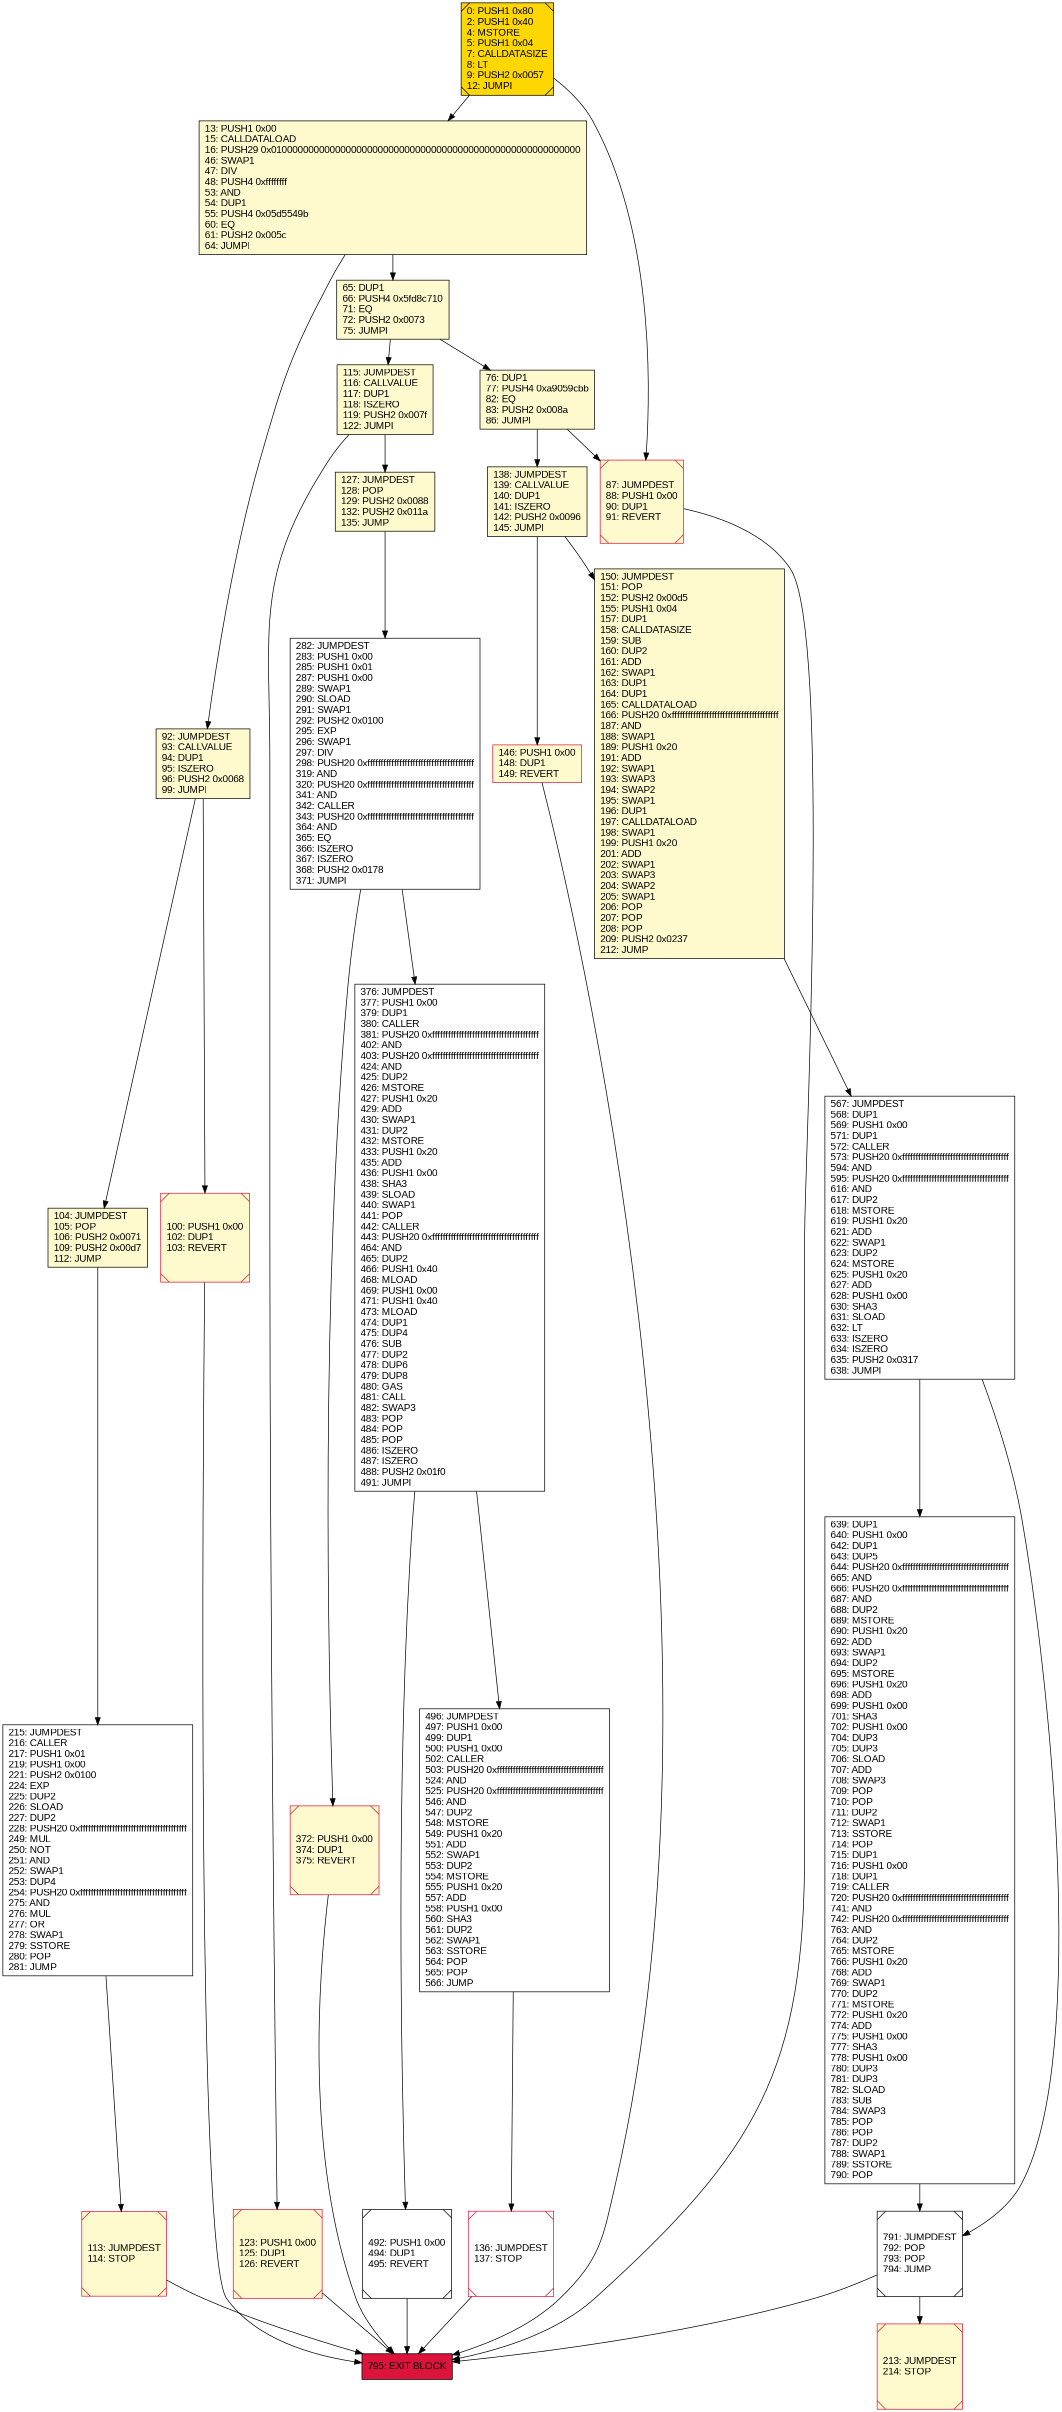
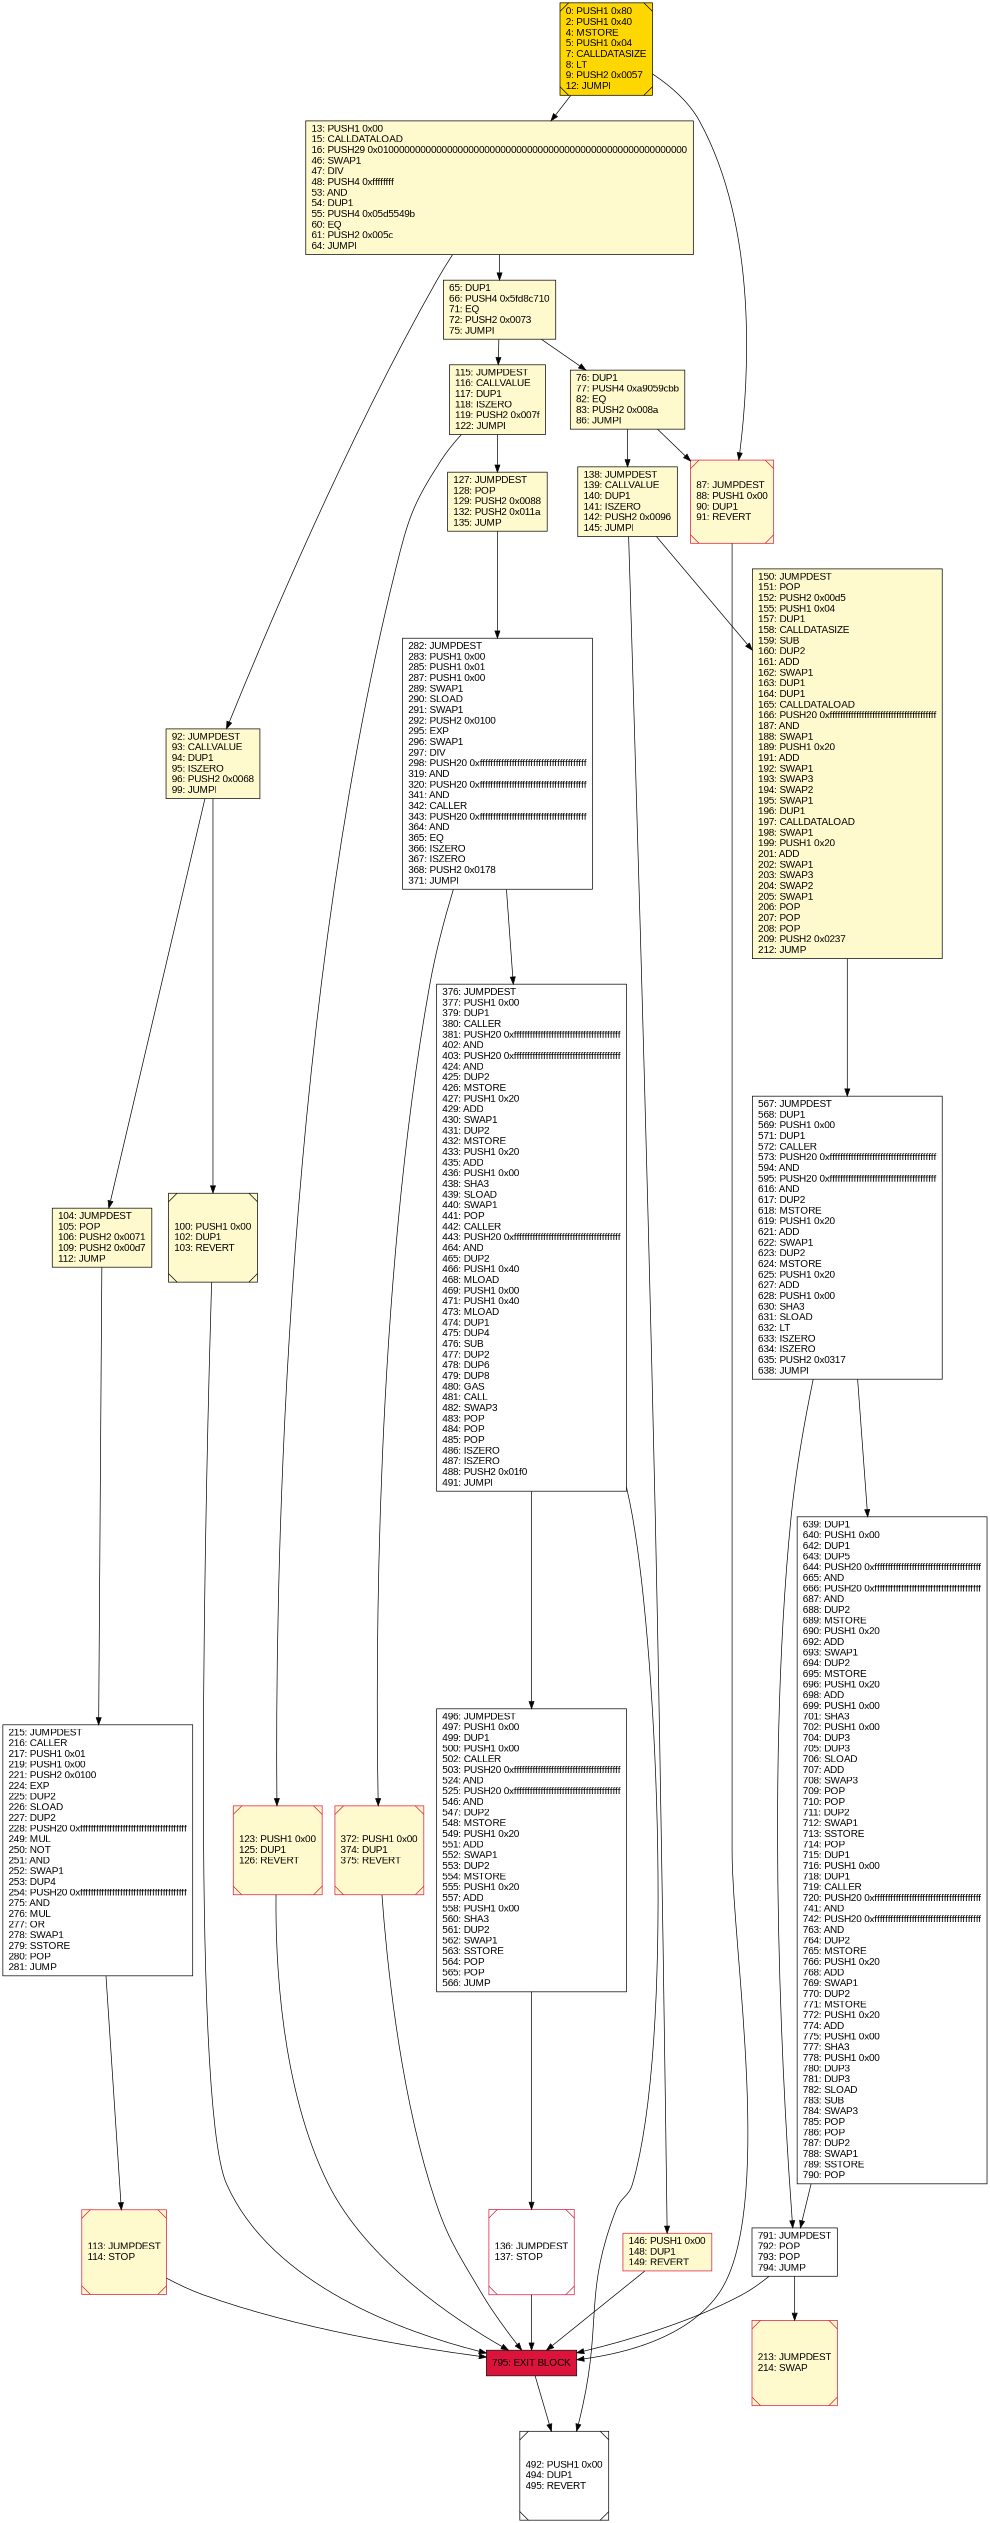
  digraph {
    rankdir=UD
    node [color=black fillcolor=lemonchiffon fontcolor=black fontname=arial shape=box style=filled]
-   n1 [color=crimson label="213: JUMPDEST\l214: STOP\l" shape=Msquare]
+   n1 [color=crimson label="213: JUMPDEST\l214: SWAP\l" shape=Msquare]
    n2 [fillcolor=crimson label="795: EXIT BLOCK\l"]
    n3 [label="127: JUMPDEST\l128: POP\l129: PUSH2 0x0088\l132: PUSH2 0x011a\l135: JUMP\l"]
    n4 [fillcolor=white label="282: JUMPDEST\l283: PUSH1 0x00\l285: PUSH1 0x01\l287: PUSH1 0x00\l289: SWAP1\l290: SLOAD\l291: SWAP1\l292: PUSH2 0x0100\l295: EXP\l296: SWAP1\l297: DIV\l298: PUSH20 0xffffffffffffffffffffffffffffffffffffffff\l319: AND\l320: PUSH20 0xffffffffffffffffffffffffffffffffffffffff\l341: AND\l342: CALLER\l343: PUSH20 0xffffffffffffffffffffffffffffffffffffffff\l364: AND\l365: EQ\l366: ISZERO\l367: ISZERO\l368: PUSH2 0x0178\l371: JUMPI\l"]
    n5 [color=crimson label="372: PUSH1 0x00\l374: DUP1\l375: REVERT\l" shape=Msquare]
    n6 [fillcolor=white label="376: JUMPDEST\l377: PUSH1 0x00\l379: DUP1\l380: CALLER\l381: PUSH20 0xffffffffffffffffffffffffffffffffffffffff\l402: AND\l403: PUSH20 0xffffffffffffffffffffffffffffffffffffffff\l424: AND\l425: DUP2\l426: MSTORE\l427: PUSH1 0x20\l429: ADD\l430: SWAP1\l431: DUP2\l432: MSTORE\l433: PUSH1 0x20\l435: ADD\l436: PUSH1 0x00\l438: SHA3\l439: SLOAD\l440: SWAP1\l441: POP\l442: CALLER\l443: PUSH20 0xffffffffffffffffffffffffffffffffffffffff\l464: AND\l465: DUP2\l466: PUSH1 0x40\l468: MLOAD\l469: PUSH1 0x00\l471: PUSH1 0x40\l473: MLOAD\l474: DUP1\l475: DUP4\l476: SUB\l477: DUP2\l478: DUP6\l479: DUP8\l480: GAS\l481: CALL\l482: SWAP3\l483: POP\l484: POP\l485: POP\l486: ISZERO\l487: ISZERO\l488: PUSH2 0x01f0\l491: JUMPI\l"]
    n7 [label="76: DUP1\l77: PUSH4 0xa9059cbb\l82: EQ\l83: PUSH2 0x008a\l86: JUMPI\l"]
    n8 [color=crimson label="87: JUMPDEST\l88: PUSH1 0x00\l90: DUP1\l91: REVERT\l" shape=Msquare]
    n9 [label="138: JUMPDEST\l139: CALLVALUE\l140: DUP1\l141: ISZERO\l142: PUSH2 0x0096\l145: JUMPI\l"]
    n10 [color=crimson label="146: PUSH1 0x00\l148: DUP1\l149: REVERT\l"]
    n11 [label="150: JUMPDEST\l151: POP\l152: PUSH2 0x00d5\l155: PUSH1 0x04\l157: DUP1\l158: CALLDATASIZE\l159: SUB\l160: DUP2\l161: ADD\l162: SWAP1\l163: DUP1\l164: DUP1\l165: CALLDATALOAD\l166: PUSH20 0xffffffffffffffffffffffffffffffffffffffff\l187: AND\l188: SWAP1\l189: PUSH1 0x20\l191: ADD\l192: SWAP1\l193: SWAP3\l194: SWAP2\l195: SWAP1\l196: DUP1\l197: CALLDATALOAD\l198: SWAP1\l199: PUSH1 0x20\l201: ADD\l202: SWAP1\l203: SWAP3\l204: SWAP2\l205: SWAP1\l206: POP\l207: POP\l208: POP\l209: PUSH2 0x0237\l212: JUMP\l"]
-   n12 [color=crimson label="100: PUSH1 0x00\l102: DUP1\l103: REVERT\l" shape=Msquare]
+   n12 [label="100: PUSH1 0x00\l102: DUP1\l103: REVERT\l" shape=Msquare]
    n13 [fillcolor=white label="492: PUSH1 0x00\l494: DUP1\l495: REVERT\l" shape=Msquare]
    n14 [label="104: JUMPDEST\l105: POP\l106: PUSH2 0x0071\l109: PUSH2 0x00d7\l112: JUMP\l"]
    n15 [fillcolor=white label="215: JUMPDEST\l216: CALLER\l217: PUSH1 0x01\l219: PUSH1 0x00\l221: PUSH2 0x0100\l224: EXP\l225: DUP2\l226: SLOAD\l227: DUP2\l228: PUSH20 0xffffffffffffffffffffffffffffffffffffffff\l249: MUL\l250: NOT\l251: AND\l252: SWAP1\l253: DUP4\l254: PUSH20 0xffffffffffffffffffffffffffffffffffffffff\l275: AND\l276: MUL\l277: OR\l278: SWAP1\l279: SSTORE\l280: POP\l281: JUMP\l"]
    n16 [color=crimson label="113: JUMPDEST\l114: STOP\l" shape=Msquare]
    n17 [label="65: DUP1\l66: PUSH4 0x5fd8c710\l71: EQ\l72: PUSH2 0x0073\l75: JUMPI\l"]
    n18 [label="115: JUMPDEST\l116: CALLVALUE\l117: DUP1\l118: ISZERO\l119: PUSH2 0x007f\l122: JUMPI\l"]
    n19 [color=crimson label="123: PUSH1 0x00\l125: DUP1\l126: REVERT\l" shape=Msquare]
    n20 [fillcolor=white label="639: DUP1\l640: PUSH1 0x00\l642: DUP1\l643: DUP5\l644: PUSH20 0xffffffffffffffffffffffffffffffffffffffff\l665: AND\l666: PUSH20 0xffffffffffffffffffffffffffffffffffffffff\l687: AND\l688: DUP2\l689: MSTORE\l690: PUSH1 0x20\l692: ADD\l693: SWAP1\l694: DUP2\l695: MSTORE\l696: PUSH1 0x20\l698: ADD\l699: PUSH1 0x00\l701: SHA3\l702: PUSH1 0x00\l704: DUP3\l705: DUP3\l706: SLOAD\l707: ADD\l708: SWAP3\l709: POP\l710: POP\l711: DUP2\l712: SWAP1\l713: SSTORE\l714: POP\l715: DUP1\l716: PUSH1 0x00\l718: DUP1\l719: CALLER\l720: PUSH20 0xffffffffffffffffffffffffffffffffffffffff\l741: AND\l742: PUSH20 0xffffffffffffffffffffffffffffffffffffffff\l763: AND\l764: DUP2\l765: MSTORE\l766: PUSH1 0x20\l768: ADD\l769: SWAP1\l770: DUP2\l771: MSTORE\l772: PUSH1 0x20\l774: ADD\l775: PUSH1 0x00\l777: SHA3\l778: PUSH1 0x00\l780: DUP3\l781: DUP3\l782: SLOAD\l783: SUB\l784: SWAP3\l785: POP\l786: POP\l787: DUP2\l788: SWAP1\l789: SSTORE\l790: POP\l"]
-   n21 [fillcolor=white label="791: JUMPDEST\l792: POP\l793: POP\l794: JUMP\l" shape=Msquare]
+   n21 [fillcolor=white label="791: JUMPDEST\l792: POP\l793: POP\l794: JUMP\l"]
    n22 [fillcolor=white label="496: JUMPDEST\l497: PUSH1 0x00\l499: DUP1\l500: PUSH1 0x00\l502: CALLER\l503: PUSH20 0xffffffffffffffffffffffffffffffffffffffff\l524: AND\l525: PUSH20 0xffffffffffffffffffffffffffffffffffffffff\l546: AND\l547: DUP2\l548: MSTORE\l549: PUSH1 0x20\l551: ADD\l552: SWAP1\l553: DUP2\l554: MSTORE\l555: PUSH1 0x20\l557: ADD\l558: PUSH1 0x00\l560: SHA3\l561: DUP2\l562: SWAP1\l563: SSTORE\l564: POP\l565: POP\l566: JUMP\l"]
    n23 [label="92: JUMPDEST\l93: CALLVALUE\l94: DUP1\l95: ISZERO\l96: PUSH2 0x0068\l99: JUMPI\l"]
    n24 [color=crimson fillcolor=white label="136: JUMPDEST\l137: STOP\l" shape=Msquare]
    n25 [fillcolor=white label="567: JUMPDEST\l568: DUP1\l569: PUSH1 0x00\l571: DUP1\l572: CALLER\l573: PUSH20 0xffffffffffffffffffffffffffffffffffffffff\l594: AND\l595: PUSH20 0xffffffffffffffffffffffffffffffffffffffff\l616: AND\l617: DUP2\l618: MSTORE\l619: PUSH1 0x20\l621: ADD\l622: SWAP1\l623: DUP2\l624: MSTORE\l625: PUSH1 0x20\l627: ADD\l628: PUSH1 0x00\l630: SHA3\l631: SLOAD\l632: LT\l633: ISZERO\l634: ISZERO\l635: PUSH2 0x0317\l638: JUMPI\l"]
    n26 [label="13: PUSH1 0x00\l15: CALLDATALOAD\l16: PUSH29 0x0100000000000000000000000000000000000000000000000000000000\l46: SWAP1\l47: DIV\l48: PUSH4 0xffffffff\l53: AND\l54: DUP1\l55: PUSH4 0x05d5549b\l60: EQ\l61: PUSH2 0x005c\l64: JUMPI\l"]
    n27 [fillcolor=gold label="0: PUSH1 0x80\l2: PUSH1 0x40\l4: MSTORE\l5: PUSH1 0x04\l7: CALLDATASIZE\l8: LT\l9: PUSH2 0x0057\l12: JUMPI\l" shape=Msquare]
    n3 -> n4
    n4 -> n5
    n4 -> n6
    n5 -> n2
    n6 -> n13
    n6 -> n22
    n7 -> n8
    n7 -> n9
    n8 -> n2
    n9 -> n10
    n9 -> n11
    n10 -> n2
    n11 -> n25
    n12 -> n2
-   n13 -> n2
+   n2 -> n13
    n14 -> n15
    n15 -> n16
    n16 -> n2
    n17 -> n7
    n17 -> n18
    n18 -> n3
    n18 -> n19
    n19 -> n2
    n20 -> n21
    n21 -> n1
    n21 -> n2
    n22 -> n24
    n23 -> n12
    n23 -> n14
    n24 -> n2
    n25 -> n20
    n25 -> n21
    n26 -> n17
    n26 -> n23
    n27 -> n8
    n27 -> n26
  }
